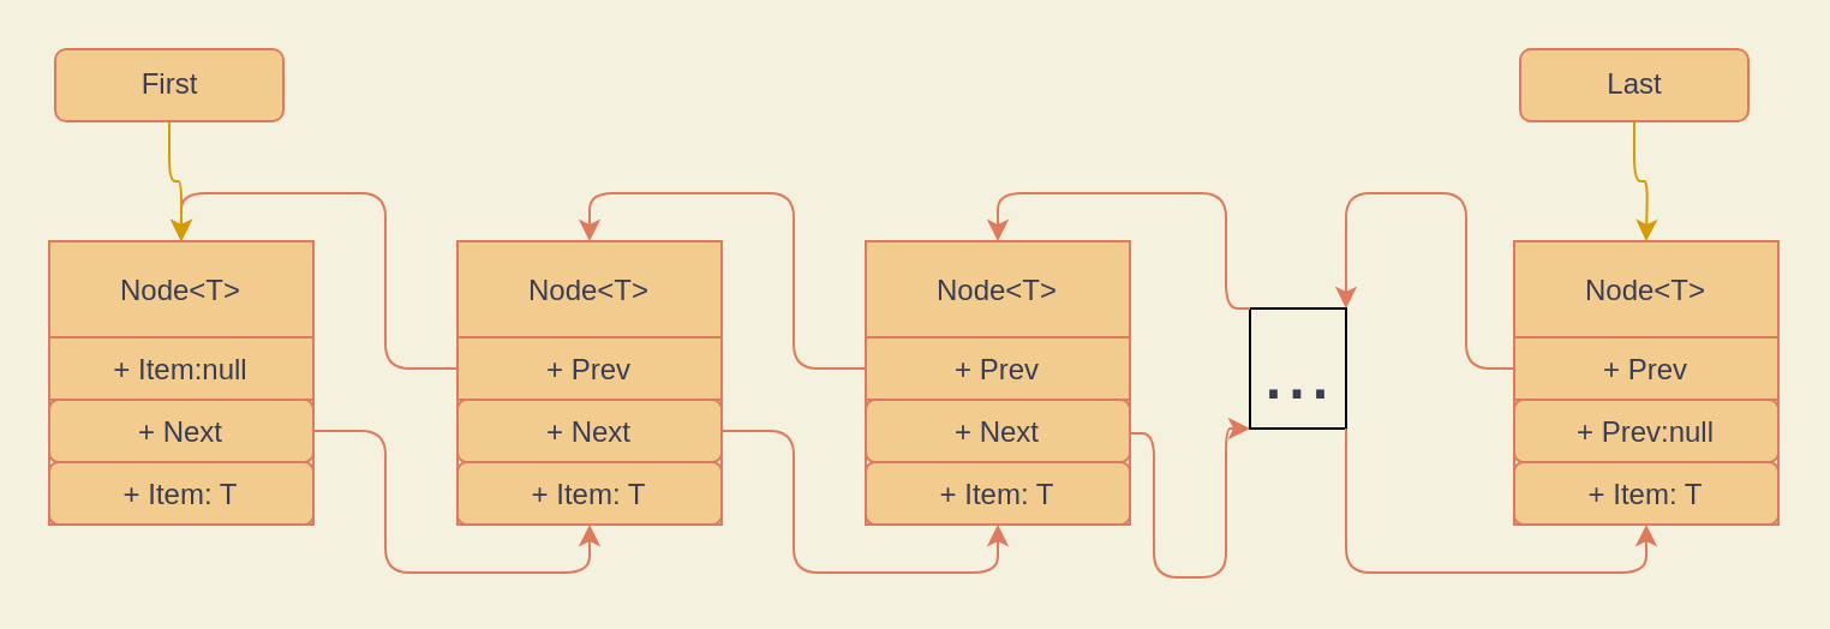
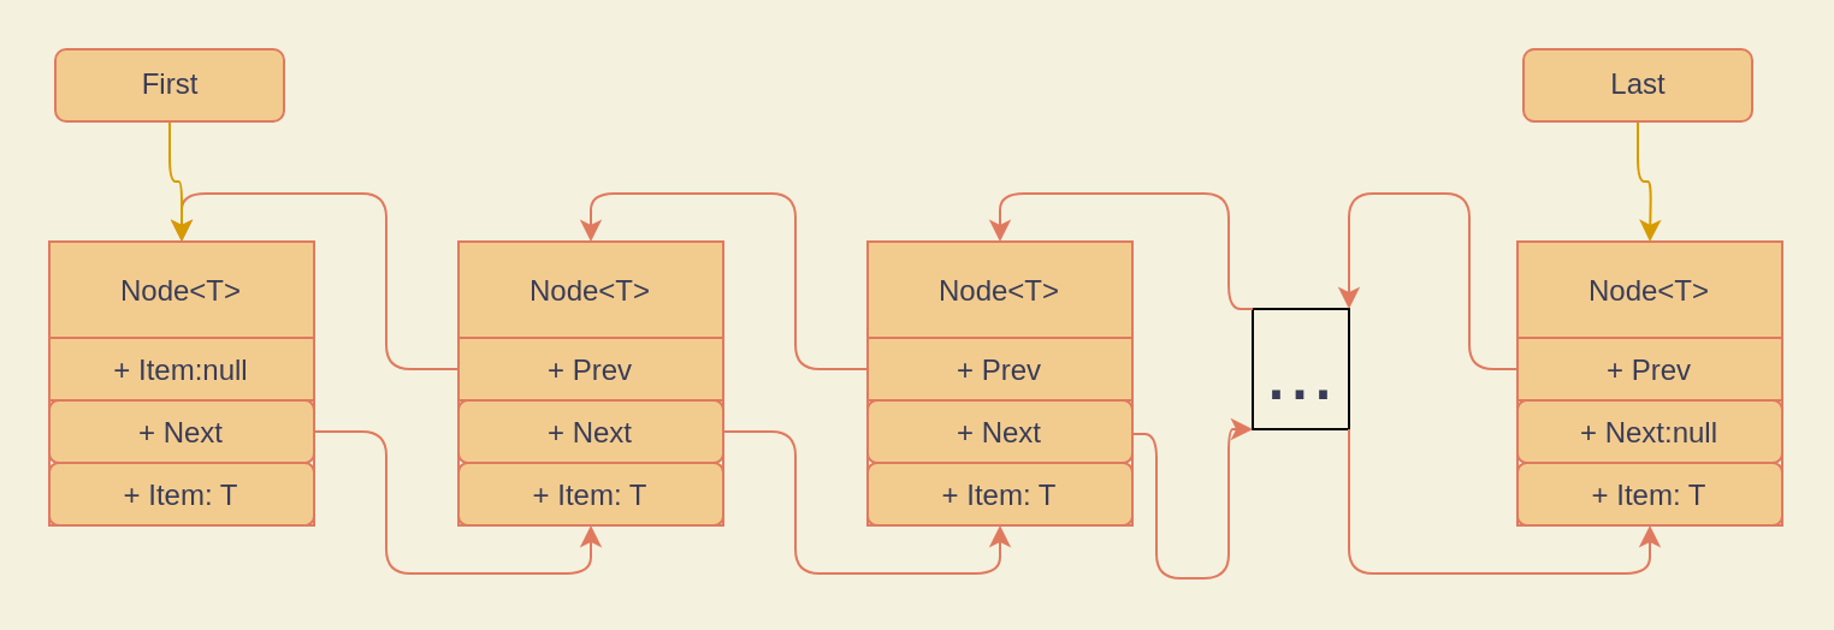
  <mxCell id="0" />
  <mxCell id="1" parent="0" />
  <mxCell id="2" value="Node&lt;T&gt;" style="swimlane;fontStyle=0;childLayout=stackLayout;horizontal=1;startSize=40;fillColor=#F2CC8F;horizontalStack=0;resizeParent=1;resizeParentMax=0;resizeLast=0;collapsible=1;marginBottom=0;strokeColor=#E07A5F;sketch=0;fontColor=#393C56;" parent="1" vertex="1"><mxGeometry x="20" y="100" width="110" height="118" as="geometry"><mxRectangle x="50" y="210" width="80" height="40" as="alternateBounds" /></mxGeometry></mxCell>
  <mxCell id="3" value="+ Item:null" style="text;fillColor=#F2CC8F;align=center;verticalAlign=top;spacingLeft=4;spacingRight=4;overflow=hidden;rotatable=0;points=[[0,0.5],[1,0.5]];portConstraint=eastwest;strokeColor=#E07A5F;sketch=0;imageAspect=0;fontColor=#393C56;" parent="2" vertex="1"><mxGeometry y="40" width="110" height="26" as="geometry" /></mxCell>
  <mxCell id="4" value="+ Next" style="text;fillColor=#F2CC8F;align=center;verticalAlign=top;spacingLeft=4;spacingRight=4;overflow=hidden;rotatable=0;points=[[0,0.5],[1,0.5]];portConstraint=eastwest;strokeColor=#E07A5F;rounded=1;glass=0;sketch=0;imageAspect=0;perimeterSpacing=0;shadow=0;fontColor=#393C56;" parent="2" vertex="1"><mxGeometry y="66" width="110" height="26" as="geometry" /></mxCell>
  <mxCell id="5" value="+ Item: T" style="text;strokeColor=#E07A5F;fillColor=#F2CC8F;align=center;verticalAlign=top;spacingLeft=4;spacingRight=4;overflow=hidden;rotatable=0;points=[[0,0.5],[1,0.5]];portConstraint=eastwest;rounded=1;glass=0;sketch=0;imageAspect=0;fontColor=#393C56;" parent="2" vertex="1"><mxGeometry y="92" width="110" height="26" as="geometry" /></mxCell>
  <mxCell id="6" value="Node&lt;T&gt;" style="swimlane;fontStyle=0;childLayout=stackLayout;horizontal=1;startSize=40;fillColor=#F2CC8F;horizontalStack=0;resizeParent=1;resizeParentMax=0;resizeLast=0;collapsible=1;marginBottom=0;strokeColor=#E07A5F;sketch=0;fontColor=#393C56;" parent="1" vertex="1"><mxGeometry x="190" y="100" width="110" height="118" as="geometry"><mxRectangle x="220" y="210" width="80" height="40" as="alternateBounds" /></mxGeometry></mxCell>
  <mxCell id="7" value="+ Prev" style="text;fillColor=#F2CC8F;align=center;verticalAlign=top;spacingLeft=4;spacingRight=4;overflow=hidden;rotatable=0;points=[[0,0.5],[1,0.5]];portConstraint=eastwest;strokeColor=#E07A5F;sketch=0;imageAspect=0;fontColor=#393C56;" parent="6" vertex="1"><mxGeometry y="40" width="110" height="26" as="geometry" /></mxCell>
  <mxCell id="8" value="+ Next" style="text;fillColor=#F2CC8F;align=center;verticalAlign=top;spacingLeft=4;spacingRight=4;overflow=hidden;rotatable=0;points=[[0,0.5],[1,0.5]];portConstraint=eastwest;strokeColor=#E07A5F;rounded=1;glass=0;sketch=0;imageAspect=0;fontColor=#393C56;" parent="6" vertex="1"><mxGeometry y="66" width="110" height="26" as="geometry" /></mxCell>
  <mxCell id="9" value="+ Item: T" style="text;strokeColor=#E07A5F;fillColor=#F2CC8F;align=center;verticalAlign=top;spacingLeft=4;spacingRight=4;overflow=hidden;rotatable=0;points=[[0,0.5],[1,0.5]];portConstraint=eastwest;rounded=1;glass=0;sketch=0;imageAspect=0;fontColor=#393C56;" parent="6" vertex="1"><mxGeometry y="92" width="110" height="26" as="geometry" /></mxCell>
  <mxCell id="10" style="edgeStyle=orthogonalEdgeStyle;rounded=1;sketch=0;orthogonalLoop=1;jettySize=auto;html=1;exitX=0;exitY=0.5;exitDx=0;exitDy=0;entryX=0.5;entryY=0;entryDx=0;entryDy=0;strokeColor=#E07A5F;fillColor=#F2CC8F;fontColor=#393C56;labelBackgroundColor=#F4F1DE;" parent="1" source="7" target="2" edge="1"><mxGeometry relative="1" as="geometry" /></mxCell>
  <mxCell id="11" style="edgeStyle=orthogonalEdgeStyle;rounded=1;sketch=0;orthogonalLoop=1;jettySize=auto;html=1;exitX=1;exitY=0.5;exitDx=0;exitDy=0;entryX=0.5;entryY=1;entryDx=0;entryDy=0;strokeColor=#E07A5F;fillColor=#F2CC8F;fontColor=#393C56;labelBackgroundColor=#F4F1DE;" parent="1" source="4" target="6" edge="1"><mxGeometry relative="1" as="geometry" /></mxCell>
  <mxCell id="12" value="Node&lt;T&gt;" style="swimlane;fontStyle=0;childLayout=stackLayout;horizontal=1;startSize=40;fillColor=#F2CC8F;horizontalStack=0;resizeParent=1;resizeParentMax=0;resizeLast=0;collapsible=1;marginBottom=0;strokeColor=#E07A5F;sketch=0;fontColor=#393C56;" parent="1" vertex="1"><mxGeometry x="360" y="100" width="110" height="118" as="geometry"><mxRectangle x="390" y="210" width="80" height="40" as="alternateBounds" /></mxGeometry></mxCell>
  <mxCell id="13" value="+ Prev" style="text;fillColor=#F2CC8F;align=center;verticalAlign=top;spacingLeft=4;spacingRight=4;overflow=hidden;rotatable=0;points=[[0,0.5],[1,0.5]];portConstraint=eastwest;strokeColor=#E07A5F;sketch=0;imageAspect=0;fontColor=#393C56;" parent="12" vertex="1"><mxGeometry y="40" width="110" height="26" as="geometry" /></mxCell>
  <mxCell id="14" value="+ Next" style="text;fillColor=#F2CC8F;align=center;verticalAlign=top;spacingLeft=4;spacingRight=4;overflow=hidden;rotatable=0;points=[[0,0.5],[1,0.5]];portConstraint=eastwest;strokeColor=#E07A5F;rounded=1;glass=0;sketch=0;imageAspect=0;fontColor=#393C56;" parent="12" vertex="1"><mxGeometry y="66" width="110" height="26" as="geometry" /></mxCell>
  <mxCell id="15" value="+ Item: T" style="text;strokeColor=#E07A5F;fillColor=#F2CC8F;align=center;verticalAlign=top;spacingLeft=4;spacingRight=4;overflow=hidden;rotatable=0;points=[[0,0.5],[1,0.5]];portConstraint=eastwest;rounded=1;glass=0;sketch=0;imageAspect=0;fontColor=#393C56;" parent="12" vertex="1"><mxGeometry y="92" width="110" height="26" as="geometry" /></mxCell>
  <mxCell id="16" style="edgeStyle=orthogonalEdgeStyle;rounded=1;sketch=0;orthogonalLoop=1;jettySize=auto;html=1;entryX=0.5;entryY=0;entryDx=0;entryDy=0;strokeColor=#E07A5F;fillColor=#F2CC8F;fontColor=#393C56;labelBackgroundColor=#F4F1DE;" parent="1" source="13" target="6" edge="1"><mxGeometry relative="1" as="geometry" /></mxCell>
  <mxCell id="17" style="edgeStyle=orthogonalEdgeStyle;rounded=1;sketch=0;orthogonalLoop=1;jettySize=auto;html=1;exitX=1;exitY=0.5;exitDx=0;exitDy=0;entryX=0.5;entryY=1;entryDx=0;entryDy=0;strokeColor=#E07A5F;fillColor=#F2CC8F;fontColor=#393C56;labelBackgroundColor=#F4F1DE;" parent="1" source="8" target="12" edge="1"><mxGeometry relative="1" as="geometry" /></mxCell>
  <mxCell id="18" value="..." style="text;html=1;fillColor=none;align=center;verticalAlign=middle;whiteSpace=wrap;rounded=0;fontSize=35;fontColor=#393C56;strokeColor=#000000;" vertex="1" parent="1"><mxGeometry x="520" y="128" width="40" height="50" as="geometry" /></mxCell>
  <mxCell id="19" value="Node&lt;T&gt;" style="swimlane;fontStyle=0;childLayout=stackLayout;horizontal=1;startSize=40;fillColor=#F2CC8F;horizontalStack=0;resizeParent=1;resizeParentMax=0;resizeLast=0;collapsible=1;marginBottom=0;strokeColor=#E07A5F;sketch=0;fontColor=#393C56;" vertex="1" parent="1"><mxGeometry x="630" y="100" width="110" height="118" as="geometry"><mxRectangle x="50" y="210" width="80" height="40" as="alternateBounds" /></mxGeometry></mxCell>
  <mxCell id="20" value="+ Prev" style="text;fillColor=#F2CC8F;align=center;verticalAlign=top;spacingLeft=4;spacingRight=4;overflow=hidden;rotatable=0;points=[[0,0.5],[1,0.5]];portConstraint=eastwest;strokeColor=#E07A5F;sketch=0;imageAspect=0;fontColor=#393C56;" vertex="1" parent="19"><mxGeometry y="40" width="110" height="26" as="geometry" /></mxCell>
- <mxCell id="21" value="+ Prev:null" style="text;fillColor=#F2CC8F;align=center;verticalAlign=top;spacingLeft=4;spacingRight=4;overflow=hidden;rotatable=0;points=[[0,0.5],[1,0.5]];portConstraint=eastwest;strokeColor=#E07A5F;rounded=1;glass=0;sketch=0;imageAspect=0;perimeterSpacing=0;shadow=0;fontColor=#393C56;" vertex="1" parent="19"><mxGeometry y="66" width="110" height="26" as="geometry" /></mxCell>
+ <mxCell id="21" value="+ Next:null" style="text;fillColor=#F2CC8F;align=center;verticalAlign=top;spacingLeft=4;spacingRight=4;overflow=hidden;rotatable=0;points=[[0,0.5],[1,0.5]];portConstraint=eastwest;strokeColor=#E07A5F;rounded=1;glass=0;sketch=0;imageAspect=0;perimeterSpacing=0;shadow=0;fontColor=#393C56;" vertex="1" parent="19"><mxGeometry y="66" width="110" height="26" as="geometry" /></mxCell>
  <mxCell id="22" value="+ Item: T" style="text;strokeColor=#E07A5F;fillColor=#F2CC8F;align=center;verticalAlign=top;spacingLeft=4;spacingRight=4;overflow=hidden;rotatable=0;points=[[0,0.5],[1,0.5]];portConstraint=eastwest;rounded=1;glass=0;sketch=0;imageAspect=0;fontColor=#393C56;" vertex="1" parent="19"><mxGeometry y="92" width="110" height="26" as="geometry" /></mxCell>
  <mxCell id="23" style="edgeStyle=orthogonalEdgeStyle;curved=0;rounded=1;sketch=0;orthogonalLoop=1;jettySize=auto;html=1;strokeColor=#E07A5F;fillColor=#F2CC8F;fontColor=#393C56;exitX=0;exitY=0.5;exitDx=0;exitDy=0;entryX=1;entryY=0;entryDx=0;entryDy=0;" edge="1" parent="1" source="20" target="18"><mxGeometry relative="1" as="geometry"><mxPoint x="560" y="140" as="targetPoint" /><Array as="points"><mxPoint x="610" y="153" /><mxPoint x="610" y="80" /><mxPoint x="560" y="80" /></Array></mxGeometry></mxCell>
  <mxCell id="24" style="edgeStyle=orthogonalEdgeStyle;curved=0;rounded=1;sketch=0;orthogonalLoop=1;jettySize=auto;html=1;entryX=0.5;entryY=0;entryDx=0;entryDy=0;strokeColor=#d79b00;fillColor=#ffe6cc;fontColor=#393C56;" edge="1" parent="1" source="25" target="2"><mxGeometry relative="1" as="geometry" /></mxCell>
  <mxCell id="25" value="First" style="rounded=1;whiteSpace=wrap;html=1;sketch=0;strokeColor=#E07A5F;fillColor=#F2CC8F;fontColor=#393C56;" vertex="1" parent="1"><mxGeometry x="22.5" y="20" width="95" height="30" as="geometry" /></mxCell>
  <mxCell id="26" style="edgeStyle=orthogonalEdgeStyle;curved=0;rounded=1;sketch=0;orthogonalLoop=1;jettySize=auto;html=1;entryX=0.5;entryY=0;entryDx=0;entryDy=0;strokeColor=#d79b00;fillColor=#ffe6cc;fontColor=#393C56;" edge="1" parent="1" source="27"><mxGeometry relative="1" as="geometry"><mxPoint x="685" y="100" as="targetPoint" /></mxGeometry></mxCell>
  <mxCell id="27" value="Last" style="rounded=1;whiteSpace=wrap;html=1;sketch=0;strokeColor=#E07A5F;fillColor=#F2CC8F;fontColor=#393C56;" vertex="1" parent="1"><mxGeometry x="632.5" y="20" width="95" height="30" as="geometry" /></mxCell>
  <mxCell id="28" style="edgeStyle=orthogonalEdgeStyle;rounded=1;sketch=0;orthogonalLoop=1;jettySize=auto;html=1;entryX=0.5;entryY=1;entryDx=0;entryDy=0;strokeColor=#E07A5F;fillColor=#F2CC8F;fontColor=#393C56;labelBackgroundColor=#F4F1DE;exitX=1;exitY=1;exitDx=0;exitDy=0;" edge="1" parent="1" source="18" target="19"><mxGeometry relative="1" as="geometry"><mxPoint x="560" y="180" as="sourcePoint" /><mxPoint x="637.5" y="209" as="targetPoint" /></mxGeometry></mxCell>
  <mxCell id="29" style="edgeStyle=orthogonalEdgeStyle;rounded=1;sketch=0;orthogonalLoop=1;jettySize=auto;html=1;entryX=0.5;entryY=0;entryDx=0;entryDy=0;strokeColor=#E07A5F;fillColor=#F2CC8F;fontColor=#393C56;labelBackgroundColor=#F4F1DE;exitX=0;exitY=0;exitDx=0;exitDy=0;" edge="1" parent="1" source="18" target="12"><mxGeometry relative="1" as="geometry"><mxPoint x="550" y="63" as="sourcePoint" /><mxPoint x="435" y="10" as="targetPoint" /><Array as="points"><mxPoint x="510" y="80" /><mxPoint x="415" y="80" /></Array></mxGeometry></mxCell>
  <mxCell id="30" style="edgeStyle=orthogonalEdgeStyle;rounded=1;sketch=0;orthogonalLoop=1;jettySize=auto;html=1;strokeColor=#E07A5F;fillColor=#F2CC8F;fontColor=#393C56;labelBackgroundColor=#F4F1DE;entryX=0;entryY=1;entryDx=0;entryDy=0;" edge="1" parent="1" target="18"><mxGeometry relative="1" as="geometry"><mxPoint x="470" y="180" as="sourcePoint" /><mxPoint x="510" y="170" as="targetPoint" /><Array as="points"><mxPoint x="480" y="180" /><mxPoint x="480" y="240" /><mxPoint x="510" y="240" /><mxPoint x="510" y="178" /></Array></mxGeometry></mxCell>
